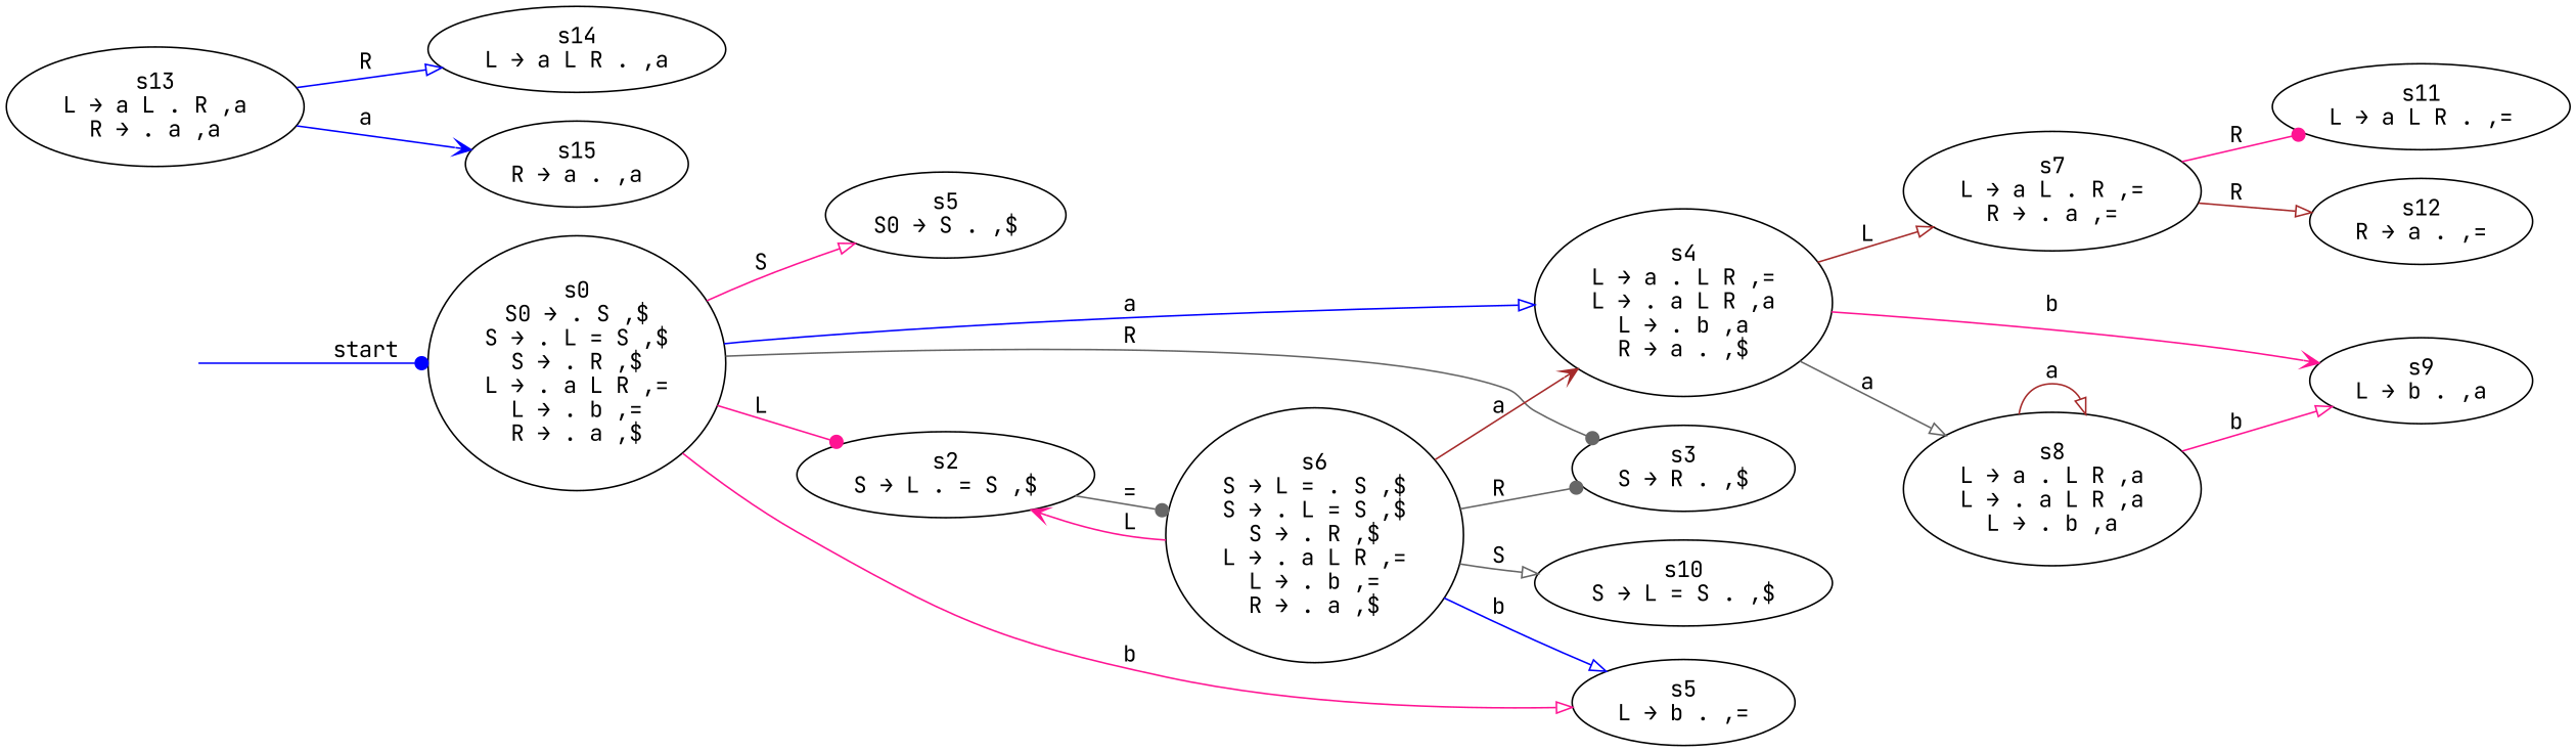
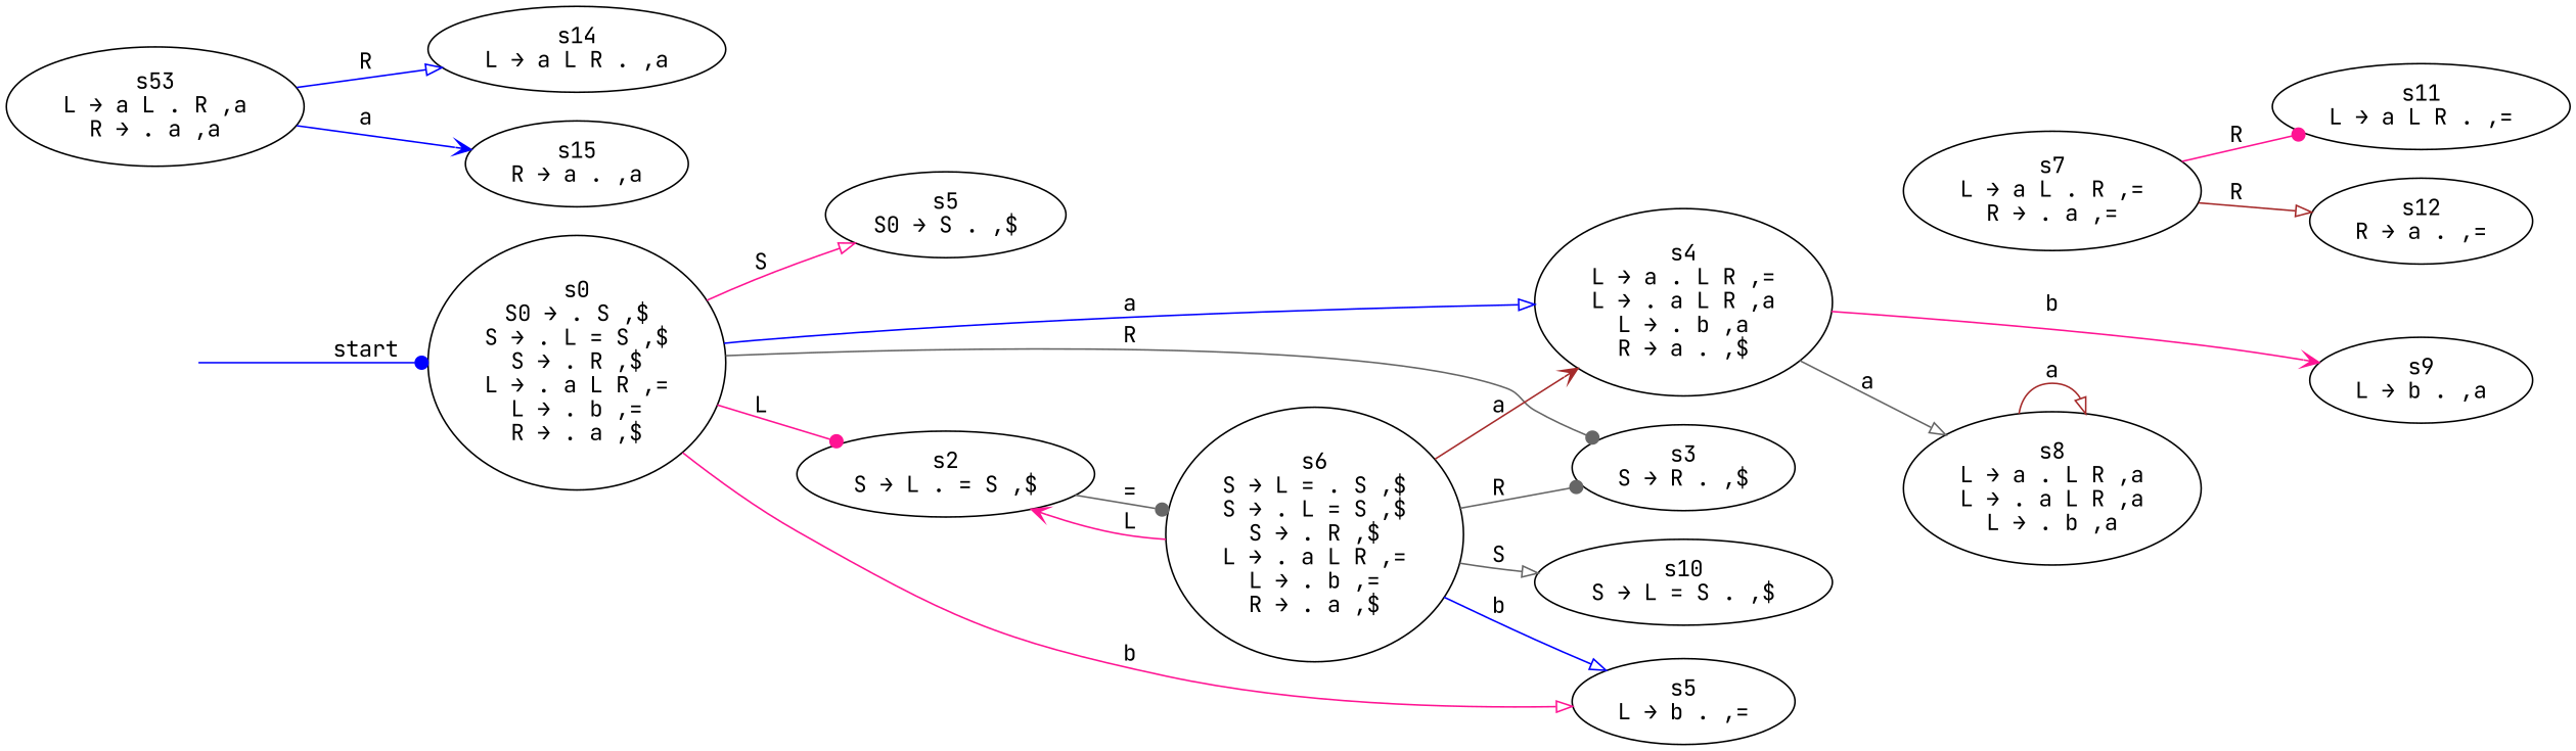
  digraph {
    fontname="JetBrains Mono"
    rankdir=LR
    node [fontname="JetBrains Mono"]
    edge [arrowhead=onormal color=deeppink fontname="JetBrains Mono"]
    n1 [label="s0\nS0 → . S ,$\nS → . L = S ,$\nS → . R ,$\nL → . a L R ,=\nL → . b ,=\nR → . a ,$"]
    n2 [label="s5\nS0 → S . ,$"]
    n3 [label="s2\nS → L . = S ,$"]
    n4 [label="s3\nS → R . ,$"]
    n5 [label="s4\nL → a . L R ,=\nL → . a L R ,a\nL → . b ,a\nR → a . ,$"]
    n6 [label="s5\nL → b . ,="]
    n7 [label="s6\nS → L = . S ,$\nS → . L = S ,$\nS → . R ,$\nL → . a L R ,=\nL → . b ,=\nR → . a ,$"]
    n8 [label="s7\nL → a L . R ,=\nR → . a ,="]
    n9 [label="s8\nL → a . L R ,a\nL → . a L R ,a\nL → . b ,a"]
    n10 [label="s9\nL → b . ,a"]
    n11 [label="s10\nS → L = S . ,$"]
    n12 [label="s11\nL → a L R . ,="]
    n13 [label="s12\nR → a . ,="]
-   n14 [label="s13\nL → a L . R ,a\nR → . a ,a"]
+   n14 [label="s53\nL → a L . R ,a\nR → . a ,a"]
    n15 [label="s14\nL → a L R . ,a"]
    n16 [label="s15\nR → a . ,a"]
    "" [shape=none]
    n1 -> n2 [label=S]
    n1 -> n3 [arrowhead=dot label=L]
    n1 -> n4 [arrowhead=dot color=gray40 label=R]
    n1 -> n5 [color=blue label=a]
    n1 -> n6 [label=b]
    n3 -> n7 [arrowhead=dot color=gray40 label="="]
-   n5 -> n8 [color=brown label=L]
    n5 -> n9 [color=gray40 label=a]
    n5 -> n10 [arrowhead=vee label=b]
    n7 -> n3 [arrowhead=vee label=L]
    n7 -> n4 [arrowhead=dot color=gray40 label=R]
    n7 -> n5 [arrowhead=vee color=brown label=a]
    n7 -> n6 [color=blue label=b]
    n7 -> n11 [color=gray40 label=S]
    n8 -> n12 [arrowhead=dot label=R]
    n8 -> n13 [color=brown label=R]
    n9 -> n9 [color=brown label=a]
-   n9 -> n10 [label=b]
    n14 -> n15 [color=blue label=R]
    n14 -> n16 [arrowhead=vee color=blue label=a]
    "" -> n1 [arrowhead=dot color=blue label=start]
  }
